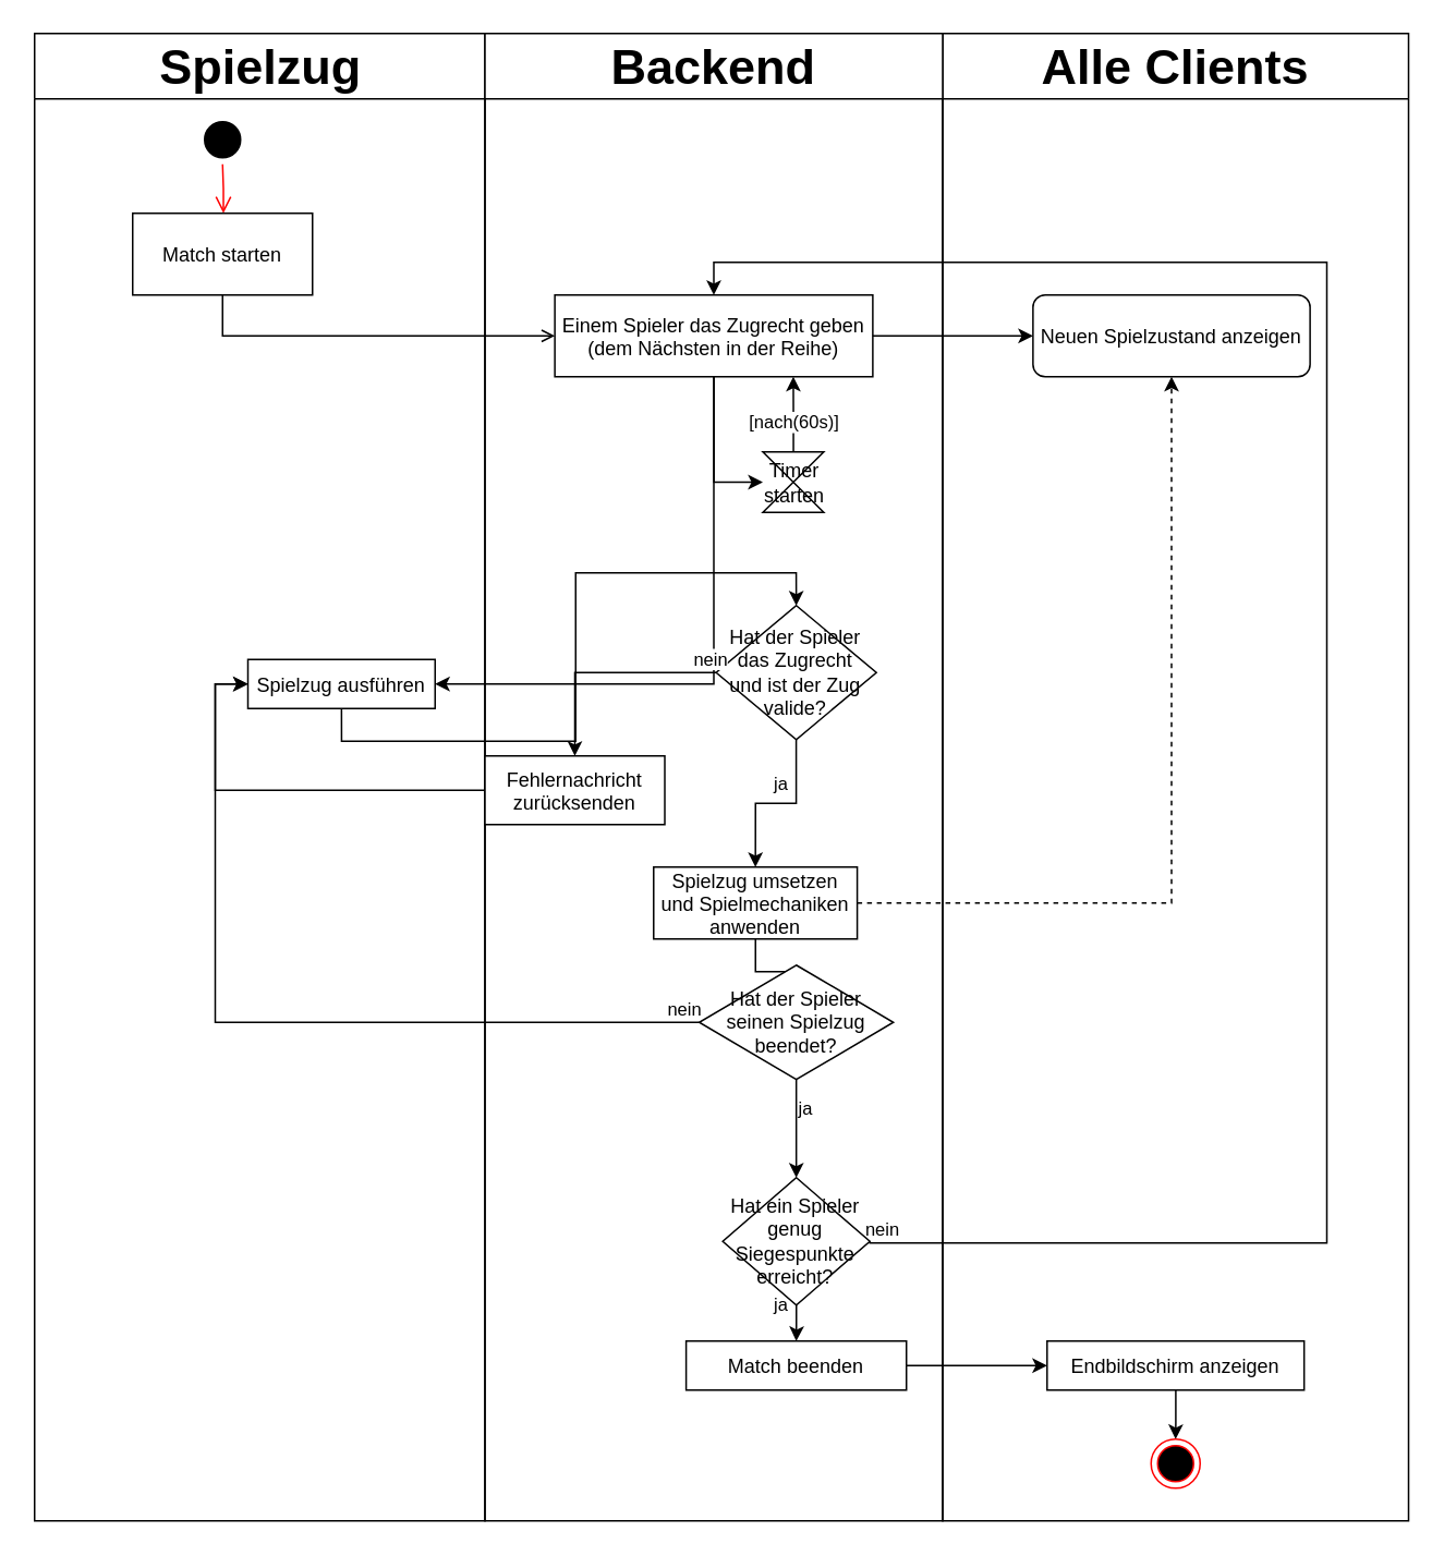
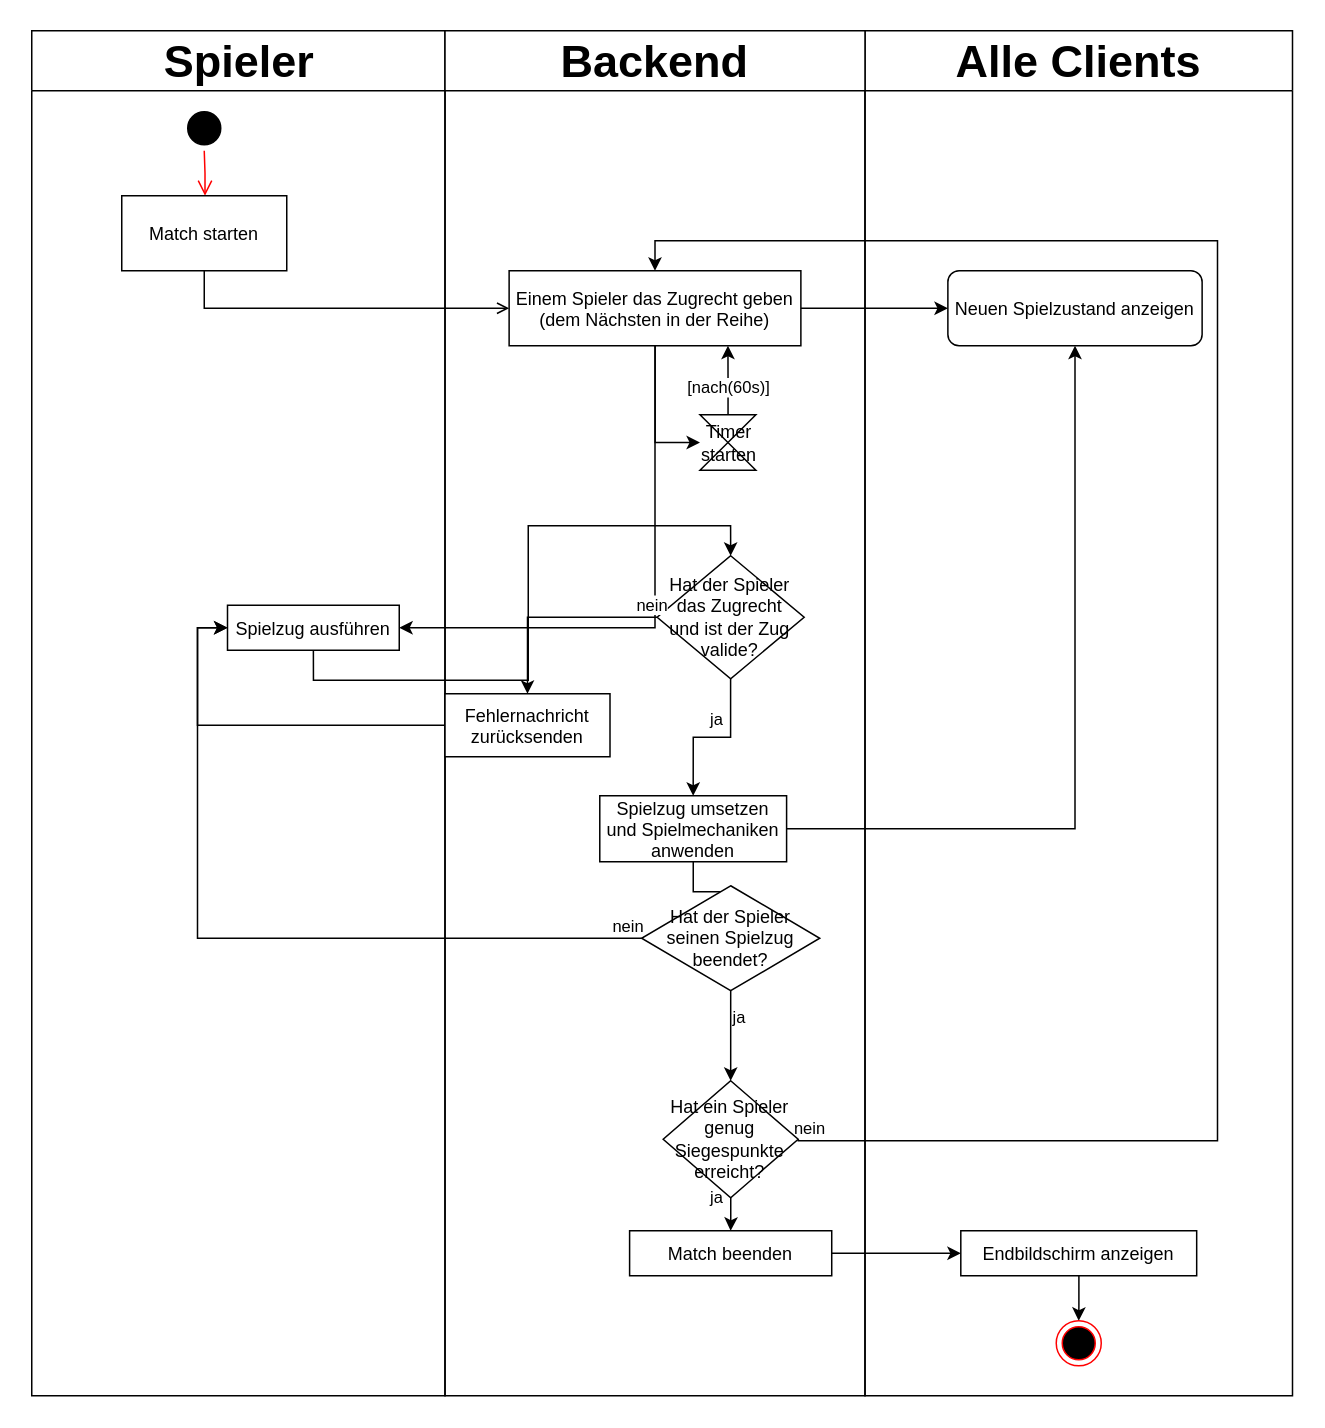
  <mxCell id="0" />
  <mxCell id="1" parent="0" />
- <mxCell id="2" value="Spielzug" style="swimlane;whiteSpace=wrap;fontSize=30;startSize=40;" parent="1" vertex="1"><mxGeometry x="20.5" y="20" width="275.5" height="910" as="geometry" /></mxCell>
+ <mxCell id="2" value="Spieler" style="swimlane;whiteSpace=wrap;fontSize=30;startSize=40;" parent="1" vertex="1"><mxGeometry x="20.5" y="20" width="275.5" height="910" as="geometry" /></mxCell>
  <mxCell id="3" value="" style="ellipse;shape=startState;fillColor=#000000;strokeColor=light-dark(#000000,#00FF00);" parent="2" vertex="1"><mxGeometry x="100" y="50" width="30" height="30" as="geometry" /></mxCell>
  <mxCell id="4" value="" style="edgeStyle=elbowEdgeStyle;elbow=horizontal;verticalAlign=bottom;endArrow=open;endSize=8;strokeColor=light-dark(#FF0000,#FFFFFF);endFill=1;rounded=0" parent="2" source="3" target="5" edge="1"><mxGeometry x="100" y="40" as="geometry"><mxPoint x="115" y="110" as="targetPoint" /></mxGeometry></mxCell>
  <mxCell id="5" value="Match starten" style="" parent="2" vertex="1"><mxGeometry x="60" y="110" width="110" height="50" as="geometry" /></mxCell>
  <mxCell id="6" value="Spielzug ausführen" style="" parent="2" vertex="1"><mxGeometry x="130.5" y="383" width="114.5" height="30" as="geometry" /></mxCell>
  <mxCell id="7" value="Alle Clients" style="swimlane;whiteSpace=wrap;glass=0;rounded=0;fontSize=30;startSize=40;" parent="1" vertex="1"><mxGeometry x="576" y="20" width="285" height="910" as="geometry" /></mxCell>
  <mxCell id="8" value="Neuen Spielzustand anzeigen" style="rounded=1;" parent="7" vertex="1"><mxGeometry x="55.25" y="160" width="169.5" height="50" as="geometry" /></mxCell>
  <mxCell id="9" style="edgeStyle=orthogonalEdgeStyle;rounded=0;orthogonalLoop=1;jettySize=auto;html=1;entryX=0.5;entryY=0;entryDx=0;entryDy=0;" edge="1" parent="7" source="10" target="11"><mxGeometry relative="1" as="geometry" /></mxCell>
  <mxCell id="10" value="Endbildschirm anzeigen" style="" vertex="1" parent="7"><mxGeometry x="63.87" y="800" width="157.25" height="30" as="geometry" /></mxCell>
  <mxCell id="11" value="" style="ellipse;html=1;shape=endState;fillColor=#000000;strokeColor=light-dark(#FF0000,#00FF00);" vertex="1" parent="7"><mxGeometry x="127.5" y="860" width="30" height="30" as="geometry" /></mxCell>
  <mxCell id="12" value="" style="endArrow=open;endFill=1;rounded=0;entryX=0;entryY=0.5;entryDx=0;entryDy=0;exitX=0.5;exitY=1;exitDx=0;exitDy=0;edgeStyle=orthogonalEdgeStyle;" parent="1" source="5" target="16" edge="1"><mxGeometry relative="1" as="geometry"><mxPoint x="135.5" y="248" as="targetPoint" /></mxGeometry></mxCell>
  <mxCell id="13" style="edgeStyle=orthogonalEdgeStyle;rounded=0;orthogonalLoop=1;jettySize=auto;html=1;entryX=1;entryY=0.5;entryDx=0;entryDy=0;exitX=0.5;exitY=1;exitDx=0;exitDy=0;" parent="1" source="16" target="6" edge="1"><mxGeometry relative="1" as="geometry"><mxPoint x="438.71" y="290" as="sourcePoint" /><mxPoint x="353.71" y="360" as="targetPoint" /></mxGeometry></mxCell>
  <mxCell id="14" value="Backend" style="swimlane;whiteSpace=wrap;fontSize=30;startSize=40;" parent="1" vertex="1"><mxGeometry x="296" y="20" width="280" height="910" as="geometry" /></mxCell>
  <mxCell id="15" style="edgeStyle=orthogonalEdgeStyle;rounded=0;orthogonalLoop=1;jettySize=auto;html=1;entryX=0;entryY=0.5;entryDx=0;entryDy=0;" parent="14" source="16" target="35" edge="1"><mxGeometry relative="1" as="geometry" /></mxCell>
  <mxCell id="16" value="Einem Spieler das Zugrecht geben&#10;(dem Nächsten in der Reihe)" style="" parent="14" vertex="1"><mxGeometry x="42.75" y="160" width="194.5" height="50" as="geometry" /></mxCell>
  <mxCell id="17" style="edgeStyle=orthogonalEdgeStyle;rounded=0;orthogonalLoop=1;jettySize=auto;html=1;entryX=0.5;entryY=0;entryDx=0;entryDy=0;" edge="1" parent="14" source="19" target="24"><mxGeometry relative="1" as="geometry"><mxPoint x="200.46" y="462" as="targetPoint" /></mxGeometry></mxCell>
  <mxCell id="18" value="ja" style="edgeLabel;html=1;align=center;verticalAlign=middle;resizable=0;points=[];" vertex="1" connectable="0" parent="17"><mxGeometry x="-0.344" y="1" relative="1" as="geometry"><mxPoint x="-11" y="-7" as="offset" /></mxGeometry></mxCell>
  <mxCell id="19" value="&lt;span style=&quot;color: light-dark(rgb(0, 0, 0), rgb(0, 255, 0));&quot;&gt;Hat der Spieler das Zugrecht und&amp;nbsp;&lt;/span&gt;&lt;span style=&quot;color: light-dark(rgb(0, 0, 0), rgb(0, 255, 0));&quot;&gt;ist der Zug valide?&lt;/span&gt;" style="rhombus;whiteSpace=wrap;html=1;" parent="14" vertex="1"><mxGeometry x="141.44" y="350" width="98" height="82" as="geometry" /></mxCell>
  <mxCell id="20" value="Fehlernachricht&#10;zurücksenden" style="" parent="14" vertex="1"><mxGeometry y="442" width="110" height="42" as="geometry" /></mxCell>
  <mxCell id="21" style="edgeStyle=orthogonalEdgeStyle;rounded=0;orthogonalLoop=1;jettySize=auto;html=1;entryX=0.5;entryY=0;entryDx=0;entryDy=0;exitX=0;exitY=0.5;exitDx=0;exitDy=0;" parent="14" source="19" target="20" edge="1"><mxGeometry relative="1" as="geometry" /></mxCell>
  <mxCell id="22" value="&lt;div&gt;nein&lt;/div&gt;" style="edgeLabel;html=1;align=center;verticalAlign=middle;resizable=0;points=[];" parent="21" vertex="1" connectable="0"><mxGeometry x="-0.557" y="4" relative="1" as="geometry"><mxPoint x="26" y="-13" as="offset" /></mxGeometry></mxCell>
  <mxCell id="23" style="edgeStyle=orthogonalEdgeStyle;rounded=0;orthogonalLoop=1;jettySize=auto;html=1;entryX=0.5;entryY=0;entryDx=0;entryDy=0;" parent="14" source="24" target="29" edge="1"><mxGeometry relative="1" as="geometry" /></mxCell>
  <mxCell id="24" value="Spielzug umsetzen&#10;und Spielmechaniken&#10;anwenden" style="" parent="14" vertex="1"><mxGeometry x="103.19" y="510" width="124.54" height="44" as="geometry" /></mxCell>
  <mxCell id="25" style="edgeStyle=orthogonalEdgeStyle;rounded=0;orthogonalLoop=1;jettySize=auto;html=1;entryX=0.5;entryY=0;entryDx=0;entryDy=0;exitX=1;exitY=0.5;exitDx=0;exitDy=0;" parent="14" source="32" target="16" edge="1"><mxGeometry relative="1" as="geometry"><Array as="points"><mxPoint x="236" y="740" /><mxPoint x="515" y="740" /><mxPoint x="515" y="140" /><mxPoint x="140" y="140" /></Array></mxGeometry></mxCell>
  <mxCell id="26" value="nein" style="edgeLabel;html=1;align=center;verticalAlign=middle;resizable=0;points=[];" parent="25" vertex="1" connectable="0"><mxGeometry x="-0.949" y="-1" relative="1" as="geometry"><mxPoint x="-25" y="-10" as="offset" /></mxGeometry></mxCell>
  <mxCell id="27" style="edgeStyle=orthogonalEdgeStyle;rounded=0;orthogonalLoop=1;jettySize=auto;html=1;entryX=0.5;entryY=0;entryDx=0;entryDy=0;" parent="14" source="29" target="32" edge="1"><mxGeometry relative="1" as="geometry" /></mxCell>
  <mxCell id="28" value="ja" style="edgeLabel;html=1;align=center;verticalAlign=middle;resizable=0;points=[];" parent="27" vertex="1" connectable="0"><mxGeometry x="-0.172" relative="1" as="geometry"><mxPoint x="5" y="-7" as="offset" /></mxGeometry></mxCell>
  <mxCell id="29" value="&lt;span style=&quot;&quot;&gt;Hat &lt;/span&gt;&lt;span style=&quot;&quot;&gt;&lt;span style=&quot;&quot;&gt;der&lt;/span&gt;&lt;/span&gt;&lt;span style=&quot;&quot;&gt; Spieler seinen Spielzug beendet?&lt;/span&gt;" style="rhombus;whiteSpace=wrap;html=1;fontColor=light-dark(#000000,#00FF00);" parent="14" vertex="1"><mxGeometry x="131.06" y="570" width="118.77" height="70" as="geometry" /></mxCell>
  <mxCell id="30" style="edgeStyle=orthogonalEdgeStyle;rounded=0;orthogonalLoop=1;jettySize=auto;html=1;entryX=0.5;entryY=0;entryDx=0;entryDy=0;" edge="1" parent="14" source="32" target="36"><mxGeometry relative="1" as="geometry" /></mxCell>
  <mxCell id="31" value="ja" style="edgeLabel;html=1;align=center;verticalAlign=middle;resizable=0;points=[];" vertex="1" connectable="0" parent="30"><mxGeometry x="-0.276" y="1" relative="1" as="geometry"><mxPoint x="-11" y="-8" as="offset" /></mxGeometry></mxCell>
  <mxCell id="32" value="&lt;span style=&quot;&quot;&gt;Hat ein Spieler&lt;br&gt;genug Siegespunkte erreicht?&lt;/span&gt;" style="rhombus;whiteSpace=wrap;html=1;fontColor=light-dark(#000000,#00FF00);" parent="14" vertex="1"><mxGeometry x="145.46" y="700" width="90" height="78" as="geometry" /></mxCell>
  <mxCell id="33" style="edgeStyle=orthogonalEdgeStyle;rounded=0;orthogonalLoop=1;jettySize=auto;html=1;entryX=0.75;entryY=1;entryDx=0;entryDy=0;" parent="14" source="35" target="16" edge="1"><mxGeometry relative="1" as="geometry" /></mxCell>
  <mxCell id="34" value="[nach(60s)]" style="edgeLabel;html=1;align=center;verticalAlign=middle;resizable=0;points=[];" parent="33" vertex="1" connectable="0"><mxGeometry x="-0.391" y="1" relative="1" as="geometry"><mxPoint x="1" y="-5" as="offset" /></mxGeometry></mxCell>
  <mxCell id="35" value="&lt;div&gt;&lt;span style=&quot;color: light-dark(rgb(0, 0, 0), rgb(0, 255, 0));&quot;&gt;Timer&lt;/span&gt;&lt;/div&gt;&lt;div&gt;&lt;span style=&quot;color: light-dark(rgb(0, 0, 0), rgb(0, 255, 0));&quot;&gt;starten&lt;/span&gt;&lt;/div&gt;" style="shape=collate;html=1;" parent="14" vertex="1"><mxGeometry x="170" y="256" width="37.25" height="37" as="geometry" /></mxCell>
  <mxCell id="36" value="Match beenden" style="" vertex="1" parent="14"><mxGeometry x="123.07" y="800" width="134.75" height="30" as="geometry" /></mxCell>
  <mxCell id="37" style="edgeStyle=orthogonalEdgeStyle;rounded=0;orthogonalLoop=1;jettySize=auto;html=1;entryX=0;entryY=0.5;entryDx=0;entryDy=0;" parent="1" source="16" target="8" edge="1"><mxGeometry relative="1" as="geometry" /></mxCell>
  <mxCell id="38" style="edgeStyle=orthogonalEdgeStyle;rounded=0;orthogonalLoop=1;jettySize=auto;html=1;entryX=0.5;entryY=0;entryDx=0;entryDy=0;exitX=0.5;exitY=1;exitDx=0;exitDy=0;" parent="1" source="6" target="19" edge="1"><mxGeometry relative="1" as="geometry" /></mxCell>
  <mxCell id="39" style="edgeStyle=orthogonalEdgeStyle;rounded=0;orthogonalLoop=1;jettySize=auto;html=1;entryX=0;entryY=0.5;entryDx=0;entryDy=0;" parent="1" source="20" target="6" edge="1"><mxGeometry relative="1" as="geometry" /></mxCell>
- <mxCell id="40" style="edgeStyle=orthogonalEdgeStyle;rounded=0;orthogonalLoop=1;jettySize=auto;html=1;entryX=0.5;entryY=1;entryDx=0;entryDy=0;dashed=1;" parent="1" source="24" target="8" edge="1"><mxGeometry relative="1" as="geometry"><mxPoint x="713.71" y="290" as="targetPoint" /></mxGeometry></mxCell>
+ <mxCell id="40" style="edgeStyle=orthogonalEdgeStyle;rounded=0;orthogonalLoop=1;jettySize=auto;html=1;entryX=0.5;entryY=1;entryDx=0;entryDy=0;" parent="1" source="24" target="8" edge="1"><mxGeometry relative="1" as="geometry"><mxPoint x="713.71" y="290" as="targetPoint" /></mxGeometry></mxCell>
  <mxCell id="41" style="edgeStyle=orthogonalEdgeStyle;rounded=0;orthogonalLoop=1;jettySize=auto;html=1;entryX=0;entryY=0.5;entryDx=0;entryDy=0;" parent="1" source="29" target="6" edge="1"><mxGeometry relative="1" as="geometry" /></mxCell>
  <mxCell id="42" value="nein" style="edgeLabel;html=1;align=center;verticalAlign=middle;resizable=0;points=[];" parent="41" vertex="1" connectable="0"><mxGeometry x="-0.96" y="-2" relative="1" as="geometry"><mxPoint y="-7" as="offset" /></mxGeometry></mxCell>
  <mxCell id="43" style="edgeStyle=orthogonalEdgeStyle;rounded=0;orthogonalLoop=1;jettySize=auto;html=1;entryX=0;entryY=0.5;entryDx=0;entryDy=0;" edge="1" parent="1" source="36" target="10"><mxGeometry relative="1" as="geometry" /></mxCell>
